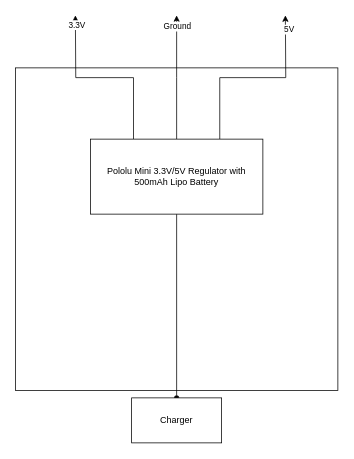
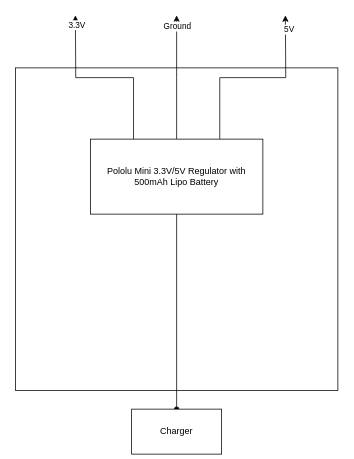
  <mxCell id="0" />
  <mxCell id="1" parent="0" />
  <mxCell id="2" value="" style="whiteSpace=wrap;html=1;aspect=fixed;" vertex="1" parent="1"><mxGeometry x="20" y="90" width="430" height="430" as="geometry" /></mxCell>
  <mxCell id="3" style="edgeStyle=orthogonalEdgeStyle;rounded=0;orthogonalLoop=1;jettySize=auto;html=1;exitX=0.5;exitY=1;exitDx=0;exitDy=0;endArrow=oval;endFill=1;" edge="1" parent="1" source="10" target="11"><mxGeometry relative="1" as="geometry"><mxPoint x="235" y="560" as="targetPoint" /></mxGeometry></mxCell>
  <mxCell id="4" style="edgeStyle=orthogonalEdgeStyle;rounded=0;orthogonalLoop=1;jettySize=auto;html=1;exitX=0.75;exitY=0;exitDx=0;exitDy=0;" edge="1" parent="1" source="10"><mxGeometry relative="1" as="geometry"><mxPoint x="380" y="20" as="targetPoint" /></mxGeometry></mxCell>
  <mxCell id="5" value="5V" style="edgeLabel;html=1;align=center;verticalAlign=middle;resizable=0;points=[];" vertex="1" connectable="0" parent="4"><mxGeometry x="0.853" y="-4" relative="1" as="geometry"><mxPoint as="offset" /></mxGeometry></mxCell>
  <mxCell id="6" style="edgeStyle=orthogonalEdgeStyle;rounded=0;orthogonalLoop=1;jettySize=auto;html=1;exitX=0.5;exitY=0;exitDx=0;exitDy=0;" edge="1" parent="1" source="10"><mxGeometry relative="1" as="geometry"><mxPoint x="235" y="20" as="targetPoint" /></mxGeometry></mxCell>
  <mxCell id="7" value="Ground" style="edgeLabel;html=1;align=center;verticalAlign=middle;resizable=0;points=[];" vertex="1" connectable="0" parent="6"><mxGeometry x="0.818" relative="1" as="geometry"><mxPoint y="-1" as="offset" /></mxGeometry></mxCell>
  <mxCell id="8" style="edgeStyle=orthogonalEdgeStyle;rounded=0;orthogonalLoop=1;jettySize=auto;html=1;exitX=0.25;exitY=0;exitDx=0;exitDy=0;" edge="1" parent="1" source="10"><mxGeometry relative="1" as="geometry"><mxPoint x="100" y="20" as="targetPoint" /></mxGeometry></mxCell>
  <mxCell id="9" value="3.3V" style="edgeLabel;html=1;align=center;verticalAlign=middle;resizable=0;points=[];" vertex="1" connectable="0" parent="8"><mxGeometry x="0.896" y="-1" relative="1" as="geometry"><mxPoint as="offset" /></mxGeometry></mxCell>
  <mxCell id="10" value="Pololu Mini 3.3V/5V Regulator with 500mAh Lipo Battery" style="rounded=0;whiteSpace=wrap;html=1;" vertex="1" parent="1"><mxGeometry x="120" y="185" width="230" height="100" as="geometry" /></mxCell>
- <mxCell id="11" value="Charger" style="rounded=0;whiteSpace=wrap;html=1;" vertex="1" parent="1"><mxGeometry x="175" y="530" width="120" height="60" as="geometry" /></mxCell>
+ <mxCell id="11" value="Charger" style="rounded=0;whiteSpace=wrap;html=1;" vertex="1" parent="1"><mxGeometry x="175" y="545" width="120" height="60" as="geometry" /></mxCell>
